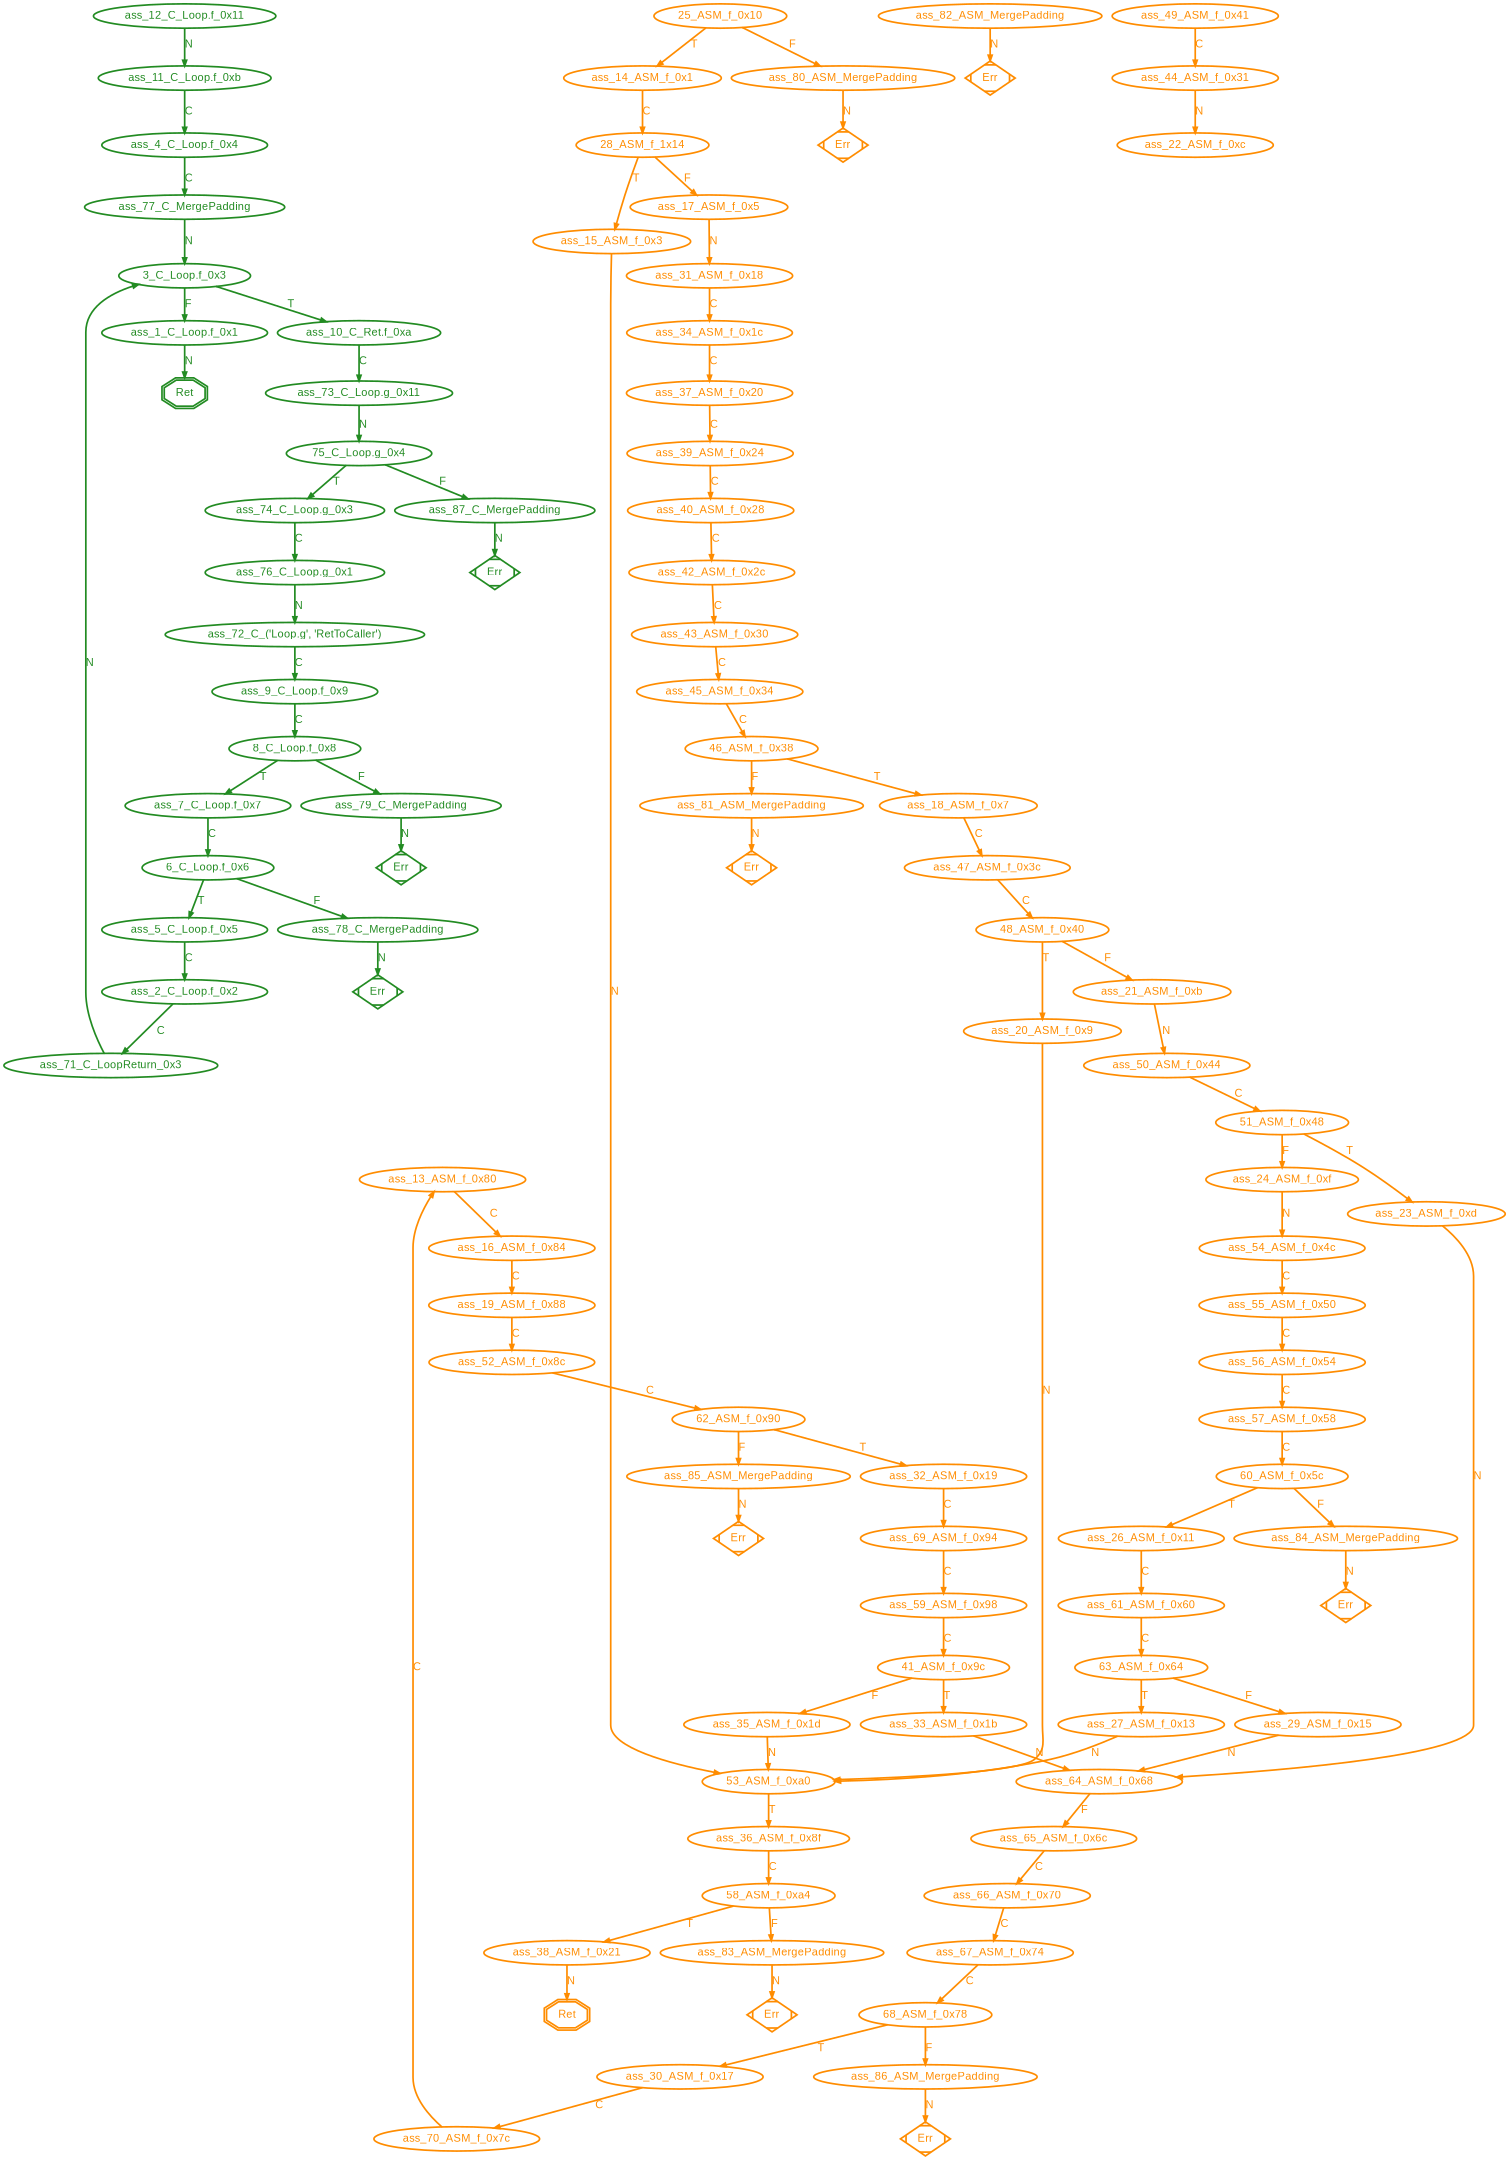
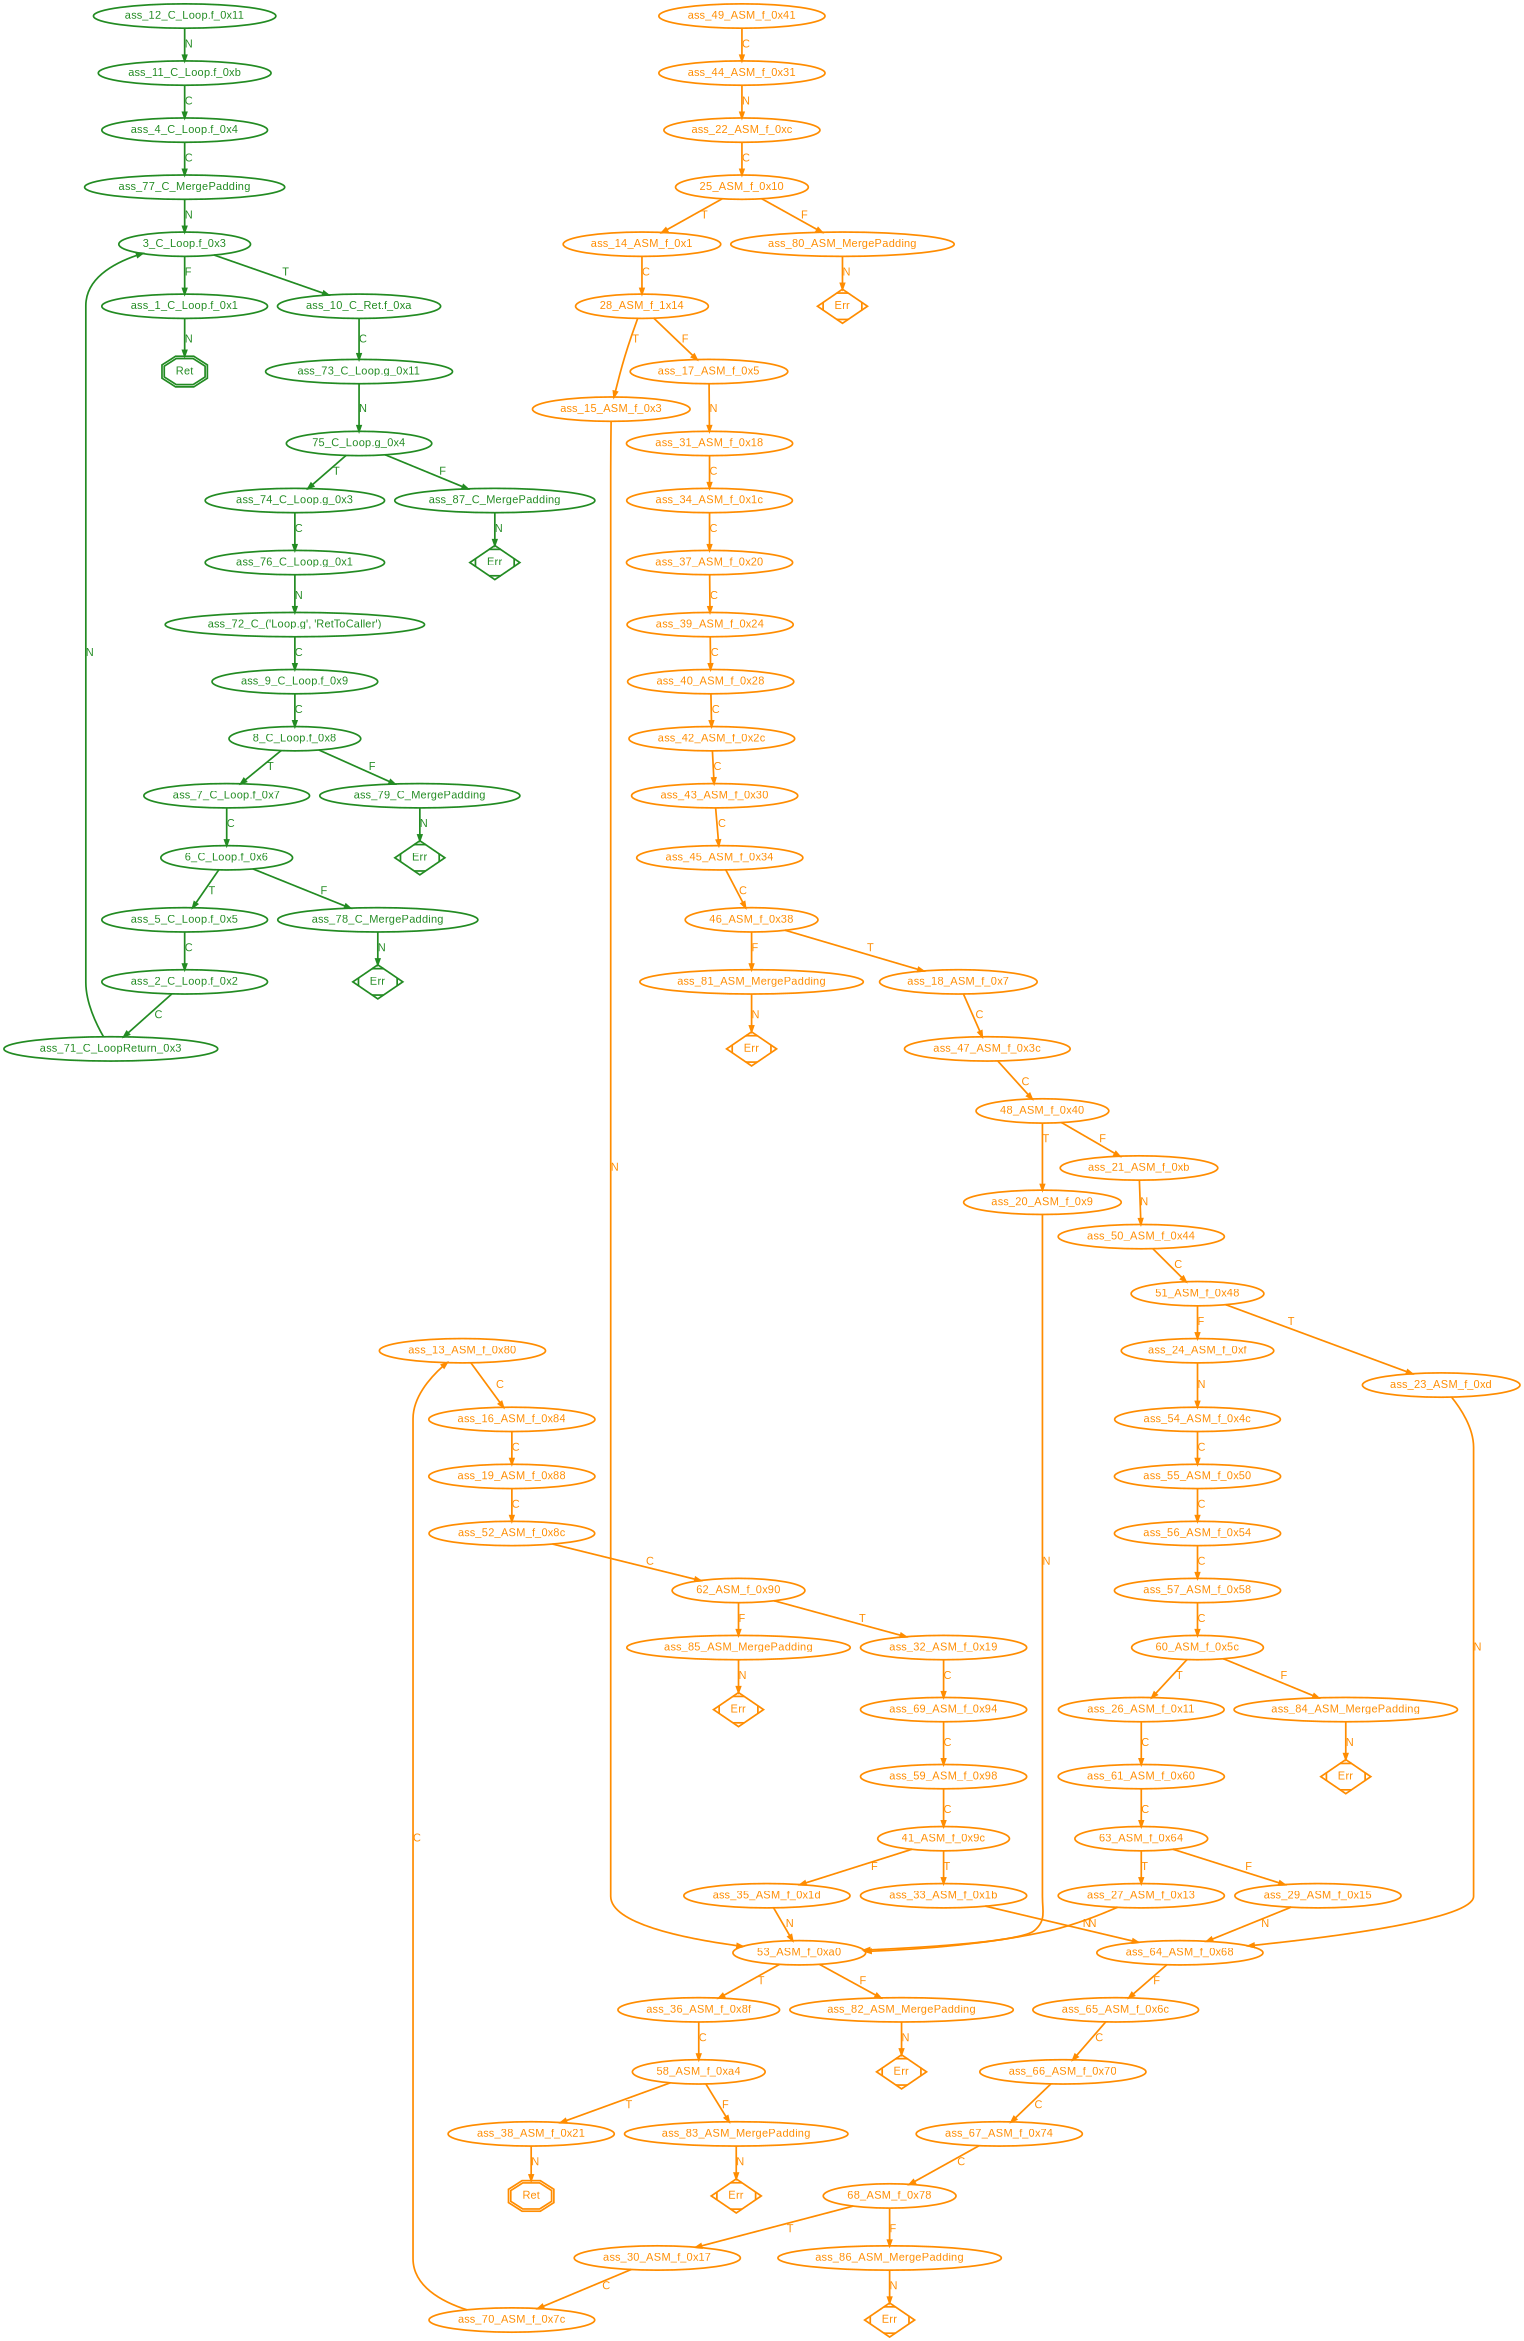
  digraph {
    node [color=darkorange fontcolor=darkorange fontname=Arial fontsize=20 penwidth=3]
    edge [color=darkorange fontcolor=darkorange fontname=Arial fontsize=20 penwidth=3]
    n1 [color=forestgreen fontcolor=forestgreen label="ass_1_C_Loop.f_0x1"]
    n2 [color=forestgreen fontcolor=forestgreen label=Ret shape=doubleoctagon]
    n3 [color=forestgreen fontcolor=forestgreen label="ass_2_C_Loop.f_0x2"]
    n4 [color=forestgreen fontcolor=forestgreen label=ass_71_C_LoopReturn_0x3]
    n5 [color=forestgreen fontcolor=forestgreen label="3_C_Loop.f_0x3"]
    n6 [color=forestgreen fontcolor=forestgreen label="ass_10_C_Ret.f_0xa"]
    n7 [color=forestgreen fontcolor=forestgreen label="ass_73_C_Loop.g_0x11"]
    n8 [color=forestgreen fontcolor=forestgreen label="75_C_Loop.g_0x4"]
    n9 [color=forestgreen fontcolor=forestgreen label="ass_4_C_Loop.f_0x4"]
    n10 [color=forestgreen fontcolor=forestgreen label=ass_77_C_MergePadding]
    n11 [color=forestgreen fontcolor=forestgreen label="ass_5_C_Loop.f_0x5"]
    n12 [color=forestgreen fontcolor=forestgreen label="6_C_Loop.f_0x6"]
    n13 [color=forestgreen fontcolor=forestgreen label=ass_78_C_MergePadding]
    n14 [color=forestgreen fontcolor=forestgreen label=Err shape=Mdiamond]
    n15 [color=forestgreen fontcolor=forestgreen label="ass_7_C_Loop.f_0x7"]
    n16 [color=forestgreen fontcolor=forestgreen label="8_C_Loop.f_0x8"]
    n17 [color=forestgreen fontcolor=forestgreen label=ass_79_C_MergePadding]
    n18 [color=forestgreen fontcolor=forestgreen label=Err shape=Mdiamond]
    n19 [color=forestgreen fontcolor=forestgreen label="ass_9_C_Loop.f_0x9"]
    n20 [color=forestgreen fontcolor=forestgreen label="ass_74_C_Loop.g_0x3"]
    n21 [color=forestgreen fontcolor=forestgreen label=ass_87_C_MergePadding]
    n22 [color=forestgreen fontcolor=forestgreen label="ass_11_C_Loop.f_0xb"]
    n23 [color=forestgreen fontcolor=forestgreen label="ass_12_C_Loop.f_0x11"]
    n24 [label=ass_13_ASM_f_0x80]
    n25 [label=ass_16_ASM_f_0x84]
    n26 [label=ass_19_ASM_f_0x88]
    n27 [label=ass_52_ASM_f_0x8c]
    n28 [label=ass_14_ASM_f_0x1]
    n29 [label="28_ASM_f_1x14"]
    n30 [label=ass_15_ASM_f_0x3]
    n31 [label=ass_17_ASM_f_0x5]
    n32 [label="53_ASM_f_0xa0"]
    n33 [label=ass_31_ASM_f_0x18]
    n34 [label=ass_36_ASM_f_0x8f]
    n35 [label=ass_82_ASM_MergePadding]
    n36 [label="58_ASM_f_0xa4"]
    n37 [label=Err shape=Mdiamond]
    n38 [label="62_ASM_f_0x90"]
    n39 [label=ass_34_ASM_f_0x1c]
    n40 [label=ass_37_ASM_f_0x20]
    n41 [label=ass_18_ASM_f_0x7]
    n42 [label=ass_47_ASM_f_0x3c]
    n43 [label="48_ASM_f_0x40"]
    n44 [label=ass_20_ASM_f_0x9]
    n45 [label=ass_21_ASM_f_0xb]
    n46 [label=ass_32_ASM_f_0x19]
    n47 [label=ass_85_ASM_MergePadding]
    n48 [label=ass_50_ASM_f_0x44]
    n49 [label="51_ASM_f_0x48"]
    n50 [label=ass_23_ASM_f_0xd]
    n51 [label=ass_24_ASM_f_0xf]
    n52 [label=ass_22_ASM_f_0xc]
    n53 [label="25_ASM_f_0x10"]
    n54 [label=ass_80_ASM_MergePadding]
    n55 [label=Err shape=Mdiamond]
    n56 [label=ass_64_ASM_f_0x68]
    n57 [label=ass_65_ASM_f_0x6c]
    n58 [label=ass_66_ASM_f_0x70]
    n59 [label=ass_54_ASM_f_0x4c]
    n60 [label=ass_55_ASM_f_0x50]
    n61 [label=ass_56_ASM_f_0x54]
    n62 [label=ass_26_ASM_f_0x11]
    n63 [label=ass_61_ASM_f_0x60]
    n64 [label="63_ASM_f_0x64"]
    n65 [label=ass_27_ASM_f_0x13]
    n66 [label=ass_29_ASM_f_0x15]
    n67 [label=ass_30_ASM_f_0x17]
    n68 [label=ass_70_ASM_f_0x7c]
    n69 [label=ass_39_ASM_f_0x24]
    n70 [label=ass_69_ASM_f_0x94]
    n71 [label=ass_59_ASM_f_0x98]
    n72 [label="41_ASM_f_0x9c"]
    n73 [label=ass_33_ASM_f_0x1b]
    n74 [label=ass_40_ASM_f_0x28]
    n75 [label=ass_35_ASM_f_0x1d]
    n76 [label=ass_38_ASM_f_0x21]
    n77 [label=ass_83_ASM_MergePadding]
    n78 [label=Ret shape=doubleoctagon]
    n79 [label=Err shape=Mdiamond]
    n80 [label=ass_42_ASM_f_0x2c]
    n81 [label=ass_43_ASM_f_0x30]
    n82 [label=ass_45_ASM_f_0x34]
    n83 [label="46_ASM_f_0x38"]
    n84 [label=ass_81_ASM_MergePadding]
    n85 [label=ass_44_ASM_f_0x31]
    n86 [label=Err shape=Mdiamond]
    n87 [label=ass_49_ASM_f_0x41]
    n88 [label=Err shape=Mdiamond]
    n89 [label=ass_57_ASM_f_0x58]
    n90 [label="60_ASM_f_0x5c"]
    n91 [label=ass_84_ASM_MergePadding]
    n92 [label=Err shape=Mdiamond]
    n93 [label=ass_67_ASM_f_0x74]
    n94 [label="68_ASM_f_0x78"]
    n95 [label=ass_86_ASM_MergePadding]
    n96 [label=Err shape=Mdiamond]
    n97 [color=forestgreen fontcolor=forestgreen label="ass_72_C_('Loop.g', 'RetToCaller')"]
    n98 [color=forestgreen fontcolor=forestgreen label="ass_76_C_Loop.g_0x1"]
    n99 [color=forestgreen fontcolor=forestgreen label=Err shape=Mdiamond]
    n1 -> n2 [color=forestgreen fontcolor=forestgreen label=N]
    n3 -> n4 [color=forestgreen fontcolor=forestgreen label=C]
    n4 -> n5 [color=forestgreen fontcolor=forestgreen label=N]
    n5 -> n1 [color=forestgreen fontcolor=forestgreen label=F]
    n5 -> n6 [color=forestgreen fontcolor=forestgreen label=T]
    n6 -> n7 [color=forestgreen fontcolor=forestgreen label=C]
    n7 -> n8 [color=forestgreen fontcolor=forestgreen label=N]
    n8 -> n20 [color=forestgreen fontcolor=forestgreen label=T]
    n8 -> n21 [color=forestgreen fontcolor=forestgreen label=F]
    n9 -> n10 [color=forestgreen fontcolor=forestgreen label=C]
    n10 -> n5 [color=forestgreen fontcolor=forestgreen label=N]
    n11 -> n3 [color=forestgreen fontcolor=forestgreen label=C]
    n12 -> n11 [color=forestgreen fontcolor=forestgreen label=T]
    n12 -> n13 [color=forestgreen fontcolor=forestgreen label=F]
    n13 -> n14 [color=forestgreen fontcolor=forestgreen label=N]
    n15 -> n12 [color=forestgreen fontcolor=forestgreen label=C]
    n16 -> n15 [color=forestgreen fontcolor=forestgreen label=T]
    n16 -> n17 [color=forestgreen fontcolor=forestgreen label=F]
    n17 -> n18 [color=forestgreen fontcolor=forestgreen label=N]
    n19 -> n16 [color=forestgreen fontcolor=forestgreen label=C]
    n20 -> n98 [color=forestgreen fontcolor=forestgreen label=C]
    n21 -> n99 [color=forestgreen fontcolor=forestgreen label=N]
    n22 -> n9 [color=forestgreen fontcolor=forestgreen label=C]
    n23 -> n22 [color=forestgreen fontcolor=forestgreen label=N]
    n24 -> n25 [label=C]
    n25 -> n26 [label=C]
    n26 -> n27 [label=C]
    n27 -> n38 [label=C]
    n28 -> n29 [label=C]
    n29 -> n30 [label=T]
    n29 -> n31 [label=F]
    n30 -> n32 [label=N]
    n31 -> n33 [label=N]
    n32 -> n34 [label=T]
+   n32 -> n35 [label=F]
    n33 -> n39 [label=C]
    n34 -> n36 [label=C]
    n35 -> n37 [label=N]
    n36 -> n76 [label=T]
    n36 -> n77 [label=F]
    n38 -> n46 [label=T]
    n38 -> n47 [label=F]
    n39 -> n40 [label=C]
    n40 -> n69 [label=C]
    n41 -> n42 [label=C]
    n42 -> n43 [label=C]
    n43 -> n44 [label=T]
    n43 -> n45 [label=F]
    n44 -> n32 [label=N]
    n45 -> n48 [label=N]
    n46 -> n70 [label=C]
    n47 -> n88 [label=N]
    n48 -> n49 [label=C]
    n49 -> n50 [label=T]
    n49 -> n51 [label=F]
    n50 -> n56 [label=N]
    n51 -> n59 [label=N]
+   n52 -> n53 [label=C]
    n53 -> n28 [label=T]
    n53 -> n54 [label=F]
    n54 -> n55 [label=N]
    n56 -> n57 [label=F]
    n57 -> n58 [label=C]
    n58 -> n93 [label=C]
    n59 -> n60 [label=C]
    n60 -> n61 [label=C]
    n61 -> n89 [label=C]
    n62 -> n63 [label=C]
    n63 -> n64 [label=C]
    n64 -> n65 [label=T]
    n64 -> n66 [label=F]
    n65 -> n32 [label=N]
    n66 -> n56 [label=N]
    n67 -> n68 [label=C]
    n68 -> n24 [label=C]
    n69 -> n74 [label=C]
    n70 -> n71 [label=C]
    n71 -> n72 [label=C]
    n72 -> n73 [label=T]
    n72 -> n75 [label=F]
    n73 -> n56 [label=N]
    n74 -> n80 [label=C]
    n75 -> n32 [label=N]
    n76 -> n78 [label=N]
    n77 -> n79 [label=N]
    n80 -> n81 [label=C]
    n81 -> n82 [label=C]
    n82 -> n83 [label=C]
    n83 -> n41 [label=T]
    n83 -> n84 [label=F]
    n84 -> n86 [label=N]
    n85 -> n52 [label=N]
    n87 -> n85 [label=C]
    n89 -> n90 [label=C]
    n90 -> n62 [label=T]
    n90 -> n91 [label=F]
    n91 -> n92 [label=N]
    n93 -> n94 [label=C]
    n94 -> n67 [label=T]
    n94 -> n95 [label=F]
    n95 -> n96 [label=N]
    n97 -> n19 [color=forestgreen fontcolor=forestgreen label=C]
    n98 -> n97 [color=forestgreen fontcolor=forestgreen label=N]
  }
